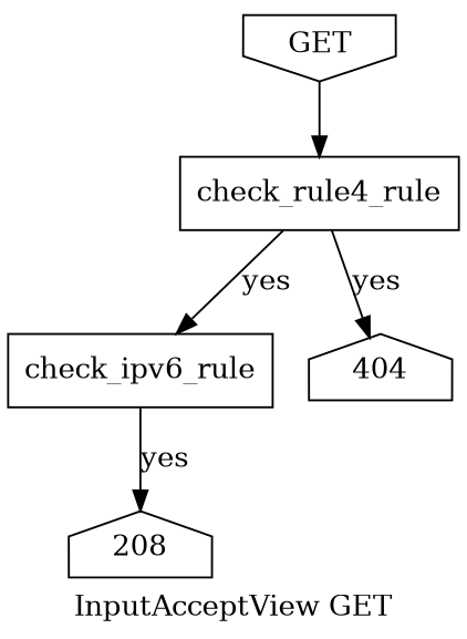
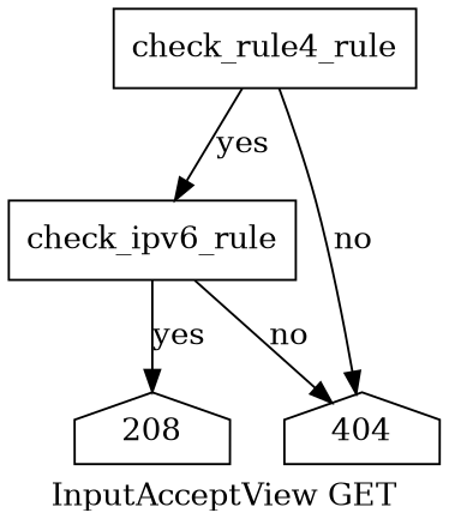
  digraph {
    label="InputAcceptView GET"
    node [shape=box]
-   GET [shape=invhouse]
    n2 [label=check_rule4_rule]
    check_ipv6_rule
    404 [shape=house]
    n5 [label=208 shape=house]
-   GET -> n2
    n2 -> check_ipv6_rule [label=yes]
-   n2 -> 404 [label=yes]
+   n2 -> 404 [label=no]
+   check_ipv6_rule -> 404 [label=no]
    check_ipv6_rule -> n5 [label=yes]
  }
